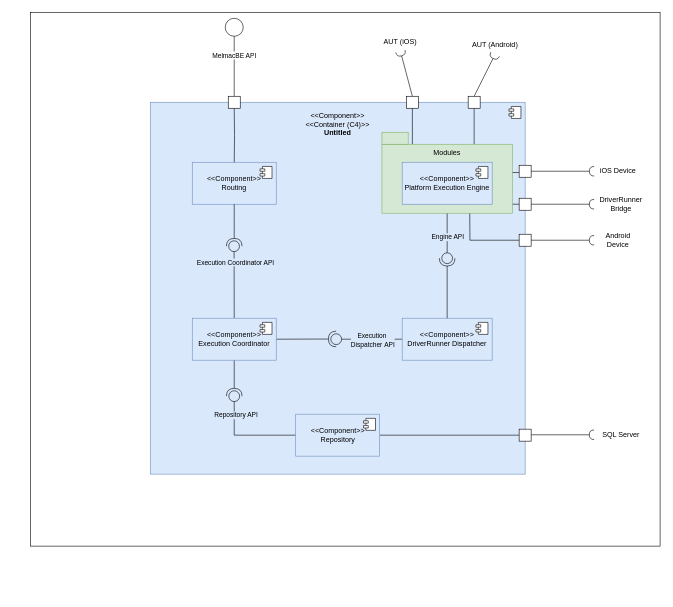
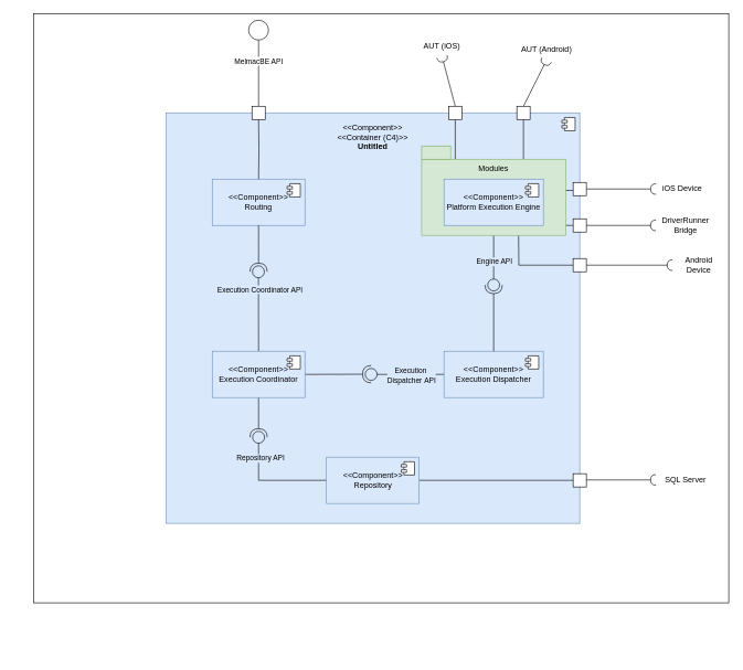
  <mxCell id="0" />
  <mxCell id="1" value="Untitled Layer" parent="0" />
  <mxCell id="2" value="" style="rounded=0;whiteSpace=wrap;html=1;" parent="1" vertex="1"><mxGeometry x="220" y="280" width="120" height="60" as="geometry" /></mxCell>
  <mxCell id="3" value="" style="rounded=0;whiteSpace=wrap;html=1;" parent="1" vertex="1"><mxGeometry x="220" y="280" width="120" height="60" as="geometry" /></mxCell>
  <mxCell id="4" value="" style="rounded=0;whiteSpace=wrap;html=1;" parent="1" vertex="1"><mxGeometry x="220" y="280" width="120" height="60" as="geometry" /></mxCell>
  <mxCell id="5" value="" style="rounded=0;whiteSpace=wrap;html=1;" parent="1" vertex="1"><mxGeometry x="50" y="20" width="1050" height="890" as="geometry" /></mxCell>
  <mxCell id="6" value="" style="swimlane;startSize=0;" parent="1" vertex="1"><mxGeometry x="410" y="360" width="200" height="200" as="geometry" /></mxCell>
  <mxCell id="7" value="" style="rounded=0;whiteSpace=wrap;html=1;" vertex="1" parent="1"><mxGeometry x="610" y="380" width="120" height="60" as="geometry" /></mxCell>
  <mxCell id="8" parent="0" />
  <mxCell id="9" value="&lt;font style=&quot;color: rgb(0, 0, 0);&quot;&gt;&amp;lt;&amp;lt;Component&amp;gt;&amp;gt;&lt;/font&gt;&lt;div&gt;&lt;span&gt;&amp;lt;&amp;lt;Container (C4)&amp;gt;&amp;gt;&lt;/span&gt;&lt;/div&gt;&lt;div&gt;&lt;b&gt;&lt;font style=&quot;color: rgb(0, 0, 0);&quot;&gt;Untitled&lt;/font&gt;&lt;/b&gt;&lt;/div&gt;&lt;div&gt;&lt;span&gt;&lt;br&gt;&lt;/span&gt;&lt;/div&gt;&lt;div&gt;&lt;span&gt;&lt;br&gt;&lt;/span&gt;&lt;/div&gt;&lt;div&gt;&lt;span&gt;&lt;br&gt;&lt;/span&gt;&lt;/div&gt;&lt;div&gt;&lt;span&gt;&lt;br&gt;&lt;/span&gt;&lt;/div&gt;&lt;div&gt;&lt;span&gt;&lt;br&gt;&lt;/span&gt;&lt;/div&gt;&lt;div&gt;&lt;span&gt;&lt;br&gt;&lt;/span&gt;&lt;/div&gt;&lt;div&gt;&lt;span&gt;&lt;br&gt;&lt;/span&gt;&lt;/div&gt;&lt;div&gt;&lt;span&gt;&lt;br&gt;&lt;/span&gt;&lt;/div&gt;&lt;div&gt;&lt;span&gt;&lt;br&gt;&lt;/span&gt;&lt;/div&gt;&lt;div&gt;&lt;span&gt;&lt;br&gt;&lt;/span&gt;&lt;/div&gt;&lt;div&gt;&lt;span&gt;&lt;br&gt;&lt;/span&gt;&lt;/div&gt;&lt;div&gt;&lt;span&gt;&lt;br&gt;&lt;/span&gt;&lt;/div&gt;&lt;div&gt;&lt;span&gt;&lt;br&gt;&lt;/span&gt;&lt;/div&gt;&lt;div&gt;&lt;span&gt;&lt;br&gt;&lt;/span&gt;&lt;/div&gt;&lt;div&gt;&lt;span&gt;&lt;br&gt;&lt;/span&gt;&lt;/div&gt;&lt;div&gt;&lt;span&gt;&lt;br&gt;&lt;/span&gt;&lt;/div&gt;&lt;div&gt;&lt;span&gt;&lt;br&gt;&lt;/span&gt;&lt;/div&gt;&lt;div&gt;&lt;span&gt;&lt;br&gt;&lt;/span&gt;&lt;/div&gt;&lt;div&gt;&lt;span&gt;&lt;br&gt;&lt;/span&gt;&lt;/div&gt;&lt;div&gt;&lt;span&gt;&lt;br&gt;&lt;/span&gt;&lt;/div&gt;&lt;div&gt;&lt;span&gt;&lt;br&gt;&lt;/span&gt;&lt;/div&gt;&lt;div&gt;&lt;span&gt;&lt;br&gt;&lt;/span&gt;&lt;/div&gt;&lt;div&gt;&lt;span&gt;&lt;br&gt;&lt;/span&gt;&lt;/div&gt;&lt;div&gt;&lt;span&gt;&lt;br&gt;&lt;/span&gt;&lt;/div&gt;&lt;div&gt;&lt;span&gt;&lt;br&gt;&lt;/span&gt;&lt;/div&gt;&lt;div&gt;&lt;span&gt;&lt;br&gt;&lt;/span&gt;&lt;/div&gt;&lt;div&gt;&lt;span&gt;&lt;br&gt;&lt;/span&gt;&lt;/div&gt;&lt;div&gt;&lt;span&gt;&lt;br&gt;&lt;/span&gt;&lt;/div&gt;&lt;div&gt;&lt;span&gt;&lt;br&gt;&lt;/span&gt;&lt;/div&gt;&lt;div&gt;&lt;span&gt;&lt;br&gt;&lt;/span&gt;&lt;/div&gt;&lt;div&gt;&lt;span&gt;&lt;br&gt;&lt;/span&gt;&lt;/div&gt;&lt;div&gt;&lt;span&gt;&lt;br&gt;&lt;/span&gt;&lt;/div&gt;&lt;div&gt;&lt;span&gt;&lt;br&gt;&lt;/span&gt;&lt;/div&gt;&lt;div&gt;&lt;span&gt;&lt;br&gt;&lt;/span&gt;&lt;/div&gt;&lt;div&gt;&lt;span&gt;&lt;br&gt;&lt;/span&gt;&lt;/div&gt;&lt;div&gt;&lt;span&gt;&lt;br&gt;&lt;/span&gt;&lt;/div&gt;&lt;div&gt;&lt;span&gt;&lt;br&gt;&lt;/span&gt;&lt;/div&gt;&lt;div&gt;&lt;br&gt;&lt;/div&gt;" style="html=1;dropTarget=0;whiteSpace=wrap;fillColor=#dae8fc;strokeColor=#6c8ebf;labelBackgroundColor=light-dark(#dae8fc, #ededed);" parent="8" vertex="1"><mxGeometry x="250" y="170" width="625" height="620" as="geometry" /></mxCell>
  <mxCell id="10" value="" style="shape=module;jettyWidth=8;jettyHeight=4;" parent="9" vertex="1"><mxGeometry x="1" width="20" height="20" relative="1" as="geometry"><mxPoint x="-27" y="7" as="offset" /></mxGeometry></mxCell>
  <mxCell id="11" value="&amp;lt;&amp;lt;Component&amp;gt;&amp;gt;&lt;div&gt;Routing&lt;/div&gt;" style="html=1;dropTarget=0;whiteSpace=wrap;fillColor=#dae8fc;strokeColor=#6c8ebf;" parent="8" vertex="1"><mxGeometry x="320" y="270" width="140" height="70" as="geometry" /></mxCell>
  <mxCell id="12" value="" style="shape=module;jettyWidth=8;jettyHeight=4;" parent="11" vertex="1"><mxGeometry x="1" width="20" height="20" relative="1" as="geometry"><mxPoint x="-27" y="7" as="offset" /></mxGeometry></mxCell>
  <mxCell id="13" style="edgeStyle=none;html=1;exitX=0.5;exitY=0;exitDx=0;exitDy=0;endArrow=oval;endFill=0;endSize=18;" parent="8" source="17" edge="1"><mxGeometry relative="1" as="geometry"><mxPoint x="389.765" y="410" as="targetPoint" /></mxGeometry></mxCell>
  <mxCell id="14" value="Execution Coordinator API" style="edgeLabel;html=1;align=center;verticalAlign=middle;resizable=0;points=[];labelBackgroundColor=light-dark(#dae8fc, #ededed);" vertex="1" connectable="0" parent="13"><mxGeometry x="0.55" y="-2" relative="1" as="geometry"><mxPoint as="offset" /></mxGeometry></mxCell>
  <mxCell id="15" style="edgeStyle=none;html=1;exitX=1;exitY=0.5;exitDx=0;exitDy=0;endArrow=halfCircle;endFill=0;strokeWidth=1;endSize=11;" parent="8" source="17" edge="1"><mxGeometry relative="1" as="geometry"><mxPoint x="560" y="564.696" as="targetPoint" /></mxGeometry></mxCell>
  <mxCell id="16" style="edgeStyle=none;html=1;exitX=0.5;exitY=1;exitDx=0;exitDy=0;endArrow=halfCircle;endFill=0;endSize=11;" parent="8" source="17" edge="1"><mxGeometry relative="1" as="geometry"><mxPoint x="390" y="660" as="targetPoint" /></mxGeometry></mxCell>
  <mxCell id="17" value="&amp;lt;&amp;lt;Component&amp;gt;&amp;gt;&lt;div&gt;Execution Coordinator&lt;/div&gt;" style="html=1;dropTarget=0;whiteSpace=wrap;fillColor=#dae8fc;strokeColor=#6c8ebf;" parent="8" vertex="1"><mxGeometry x="320" y="530" width="140" height="70" as="geometry" /></mxCell>
  <mxCell id="18" value="" style="shape=module;jettyWidth=8;jettyHeight=4;" parent="17" vertex="1"><mxGeometry x="1" width="20" height="20" relative="1" as="geometry"><mxPoint x="-27" y="7" as="offset" /></mxGeometry></mxCell>
  <mxCell id="19" value="" style="ellipse;whiteSpace=wrap;html=1;align=center;aspect=fixed;fillColor=none;strokeColor=none;resizable=0;perimeter=centerPerimeter;rotatable=0;allowArrows=0;points=[];outlineConnect=1;" parent="8" vertex="1"><mxGeometry x="20" y="420" width="10" height="10" as="geometry" /></mxCell>
  <mxCell id="20" style="edgeStyle=orthogonalEdgeStyle;rounded=0;orthogonalLoop=1;jettySize=auto;html=1;entryX=1;entryY=0.5;entryDx=0;entryDy=0;entryPerimeter=0;endArrow=halfCircle;endFill=0;endSize=11;" parent="8" source="11" edge="1"><mxGeometry relative="1" as="geometry"><mxPoint x="390" y="410" as="targetPoint" /></mxGeometry></mxCell>
  <mxCell id="21" value="" style="ellipse;whiteSpace=wrap;html=1;align=center;aspect=fixed;fillColor=none;strokeColor=none;resizable=0;perimeter=centerPerimeter;rotatable=0;allowArrows=0;points=[];outlineConnect=1;" parent="8" vertex="1"><mxGeometry x="230" y="980" width="10" height="10" as="geometry" /></mxCell>
  <mxCell id="22" style="edgeStyle=orthogonalEdgeStyle;rounded=0;orthogonalLoop=1;jettySize=auto;html=1;endArrow=none;endFill=0;entryX=0.5;entryY=0;entryDx=0;entryDy=0;" parent="8" source="24" edge="1"><mxGeometry relative="1" as="geometry"><Array as="points" /><mxPoint x="390" y="160" as="targetPoint" /></mxGeometry></mxCell>
  <mxCell id="23" value="MelmacBE API" style="edgeLabel;html=1;align=center;verticalAlign=middle;resizable=0;points=[];" parent="22" vertex="1" connectable="0"><mxGeometry x="-0.802" y="-1" relative="1" as="geometry"><mxPoint y="21" as="offset" /></mxGeometry></mxCell>
  <mxCell id="24" value="" style="ellipse;whiteSpace=wrap;html=1;aspect=fixed;" parent="8" vertex="1"><mxGeometry x="375" y="30" width="30" height="30" as="geometry" /></mxCell>
  <mxCell id="25" style="edgeStyle=orthogonalEdgeStyle;rounded=0;orthogonalLoop=1;jettySize=auto;html=1;entryX=0.5;entryY=0;entryDx=0;entryDy=0;endArrow=none;endFill=0;exitX=0.5;exitY=1;exitDx=0;exitDy=0;" parent="8" target="11" edge="1"><mxGeometry relative="1" as="geometry"><mxPoint x="390" y="180" as="sourcePoint" /></mxGeometry></mxCell>
  <mxCell id="26" style="edgeStyle=none;html=1;exitX=0;exitY=0.5;exitDx=0;exitDy=0;endArrow=oval;endFill=0;endSize=18;" parent="8" source="28" edge="1"><mxGeometry relative="1" as="geometry"><mxPoint x="560" y="565" as="targetPoint" /></mxGeometry></mxCell>
  <mxCell id="27" value="Execution&amp;nbsp;&lt;div&gt;Dispatcher&amp;nbsp;&lt;span style=&quot;&quot;&gt;API&lt;/span&gt;&lt;/div&gt;" style="edgeLabel;html=1;align=center;verticalAlign=middle;resizable=0;points=[];labelBackgroundColor=light-dark(#dae8fc, #ededed);" vertex="1" connectable="0" parent="26"><mxGeometry x="0.436" y="1" relative="1" as="geometry"><mxPoint x="29" as="offset" /></mxGeometry></mxCell>
- <mxCell id="28" value="&amp;lt;&amp;lt;Component&amp;gt;&amp;gt;&lt;div&gt;DriverRunner Dispatcher&lt;/div&gt;" style="html=1;dropTarget=0;whiteSpace=wrap;fillColor=#dae8fc;strokeColor=#6c8ebf;" parent="8" vertex="1"><mxGeometry x="670" y="530" width="150" height="70" as="geometry" /></mxCell>
+ <mxCell id="28" value="&amp;lt;&amp;lt;Component&amp;gt;&amp;gt;&lt;div&gt;Execution Dispatcher&lt;/div&gt;" style="html=1;dropTarget=0;whiteSpace=wrap;fillColor=#dae8fc;strokeColor=#6c8ebf;" parent="8" vertex="1"><mxGeometry x="670" y="530" width="150" height="70" as="geometry" /></mxCell>
  <mxCell id="29" value="" style="shape=module;jettyWidth=8;jettyHeight=4;" parent="28" vertex="1"><mxGeometry x="1" width="20" height="20" relative="1" as="geometry"><mxPoint x="-27" y="7" as="offset" /></mxGeometry></mxCell>
  <mxCell id="30" style="edgeStyle=none;html=1;exitX=0.5;exitY=1;exitDx=0;exitDy=0;endArrow=oval;endFill=0;endSize=18;" parent="8" source="63" edge="1"><mxGeometry relative="1" as="geometry"><mxPoint x="745" y="430" as="targetPoint" /></mxGeometry></mxCell>
  <mxCell id="31" value="Engine API" style="edgeLabel;html=1;align=center;verticalAlign=middle;resizable=0;points=[];labelBackgroundColor=light-dark(#dae8fc, #ededed);" vertex="1" connectable="0" parent="30"><mxGeometry x="0.2" relative="1" as="geometry"><mxPoint as="offset" /></mxGeometry></mxCell>
  <mxCell id="32" style="edgeStyle=none;html=1;exitX=0.75;exitY=1;exitDx=0;exitDy=0;entryX=0;entryY=0.5;entryDx=0;entryDy=0;rounded=0;curved=0;endArrow=none;endFill=0;" parent="8" source="63" target="45" edge="1"><mxGeometry relative="1" as="geometry"><Array as="points"><mxPoint x="783" y="400" /></Array></mxGeometry></mxCell>
  <mxCell id="33" style="edgeStyle=none;html=1;exitX=0.335;exitY=0;exitDx=0;exitDy=0;entryX=0.5;entryY=1;entryDx=0;entryDy=0;rounded=0;curved=0;endArrow=none;endFill=0;jumpSize=7;exitPerimeter=0;" parent="8" source="63" target="39" edge="1"><mxGeometry relative="1" as="geometry"><Array as="points"><mxPoint x="720" y="260" /><mxPoint x="687" y="260" /><mxPoint x="687" y="250" /></Array></mxGeometry></mxCell>
  <mxCell id="34" style="edgeStyle=none;html=1;exitX=0.735;exitY=0.008;exitDx=0;exitDy=0;entryX=0.5;entryY=1;entryDx=0;entryDy=0;rounded=0;curved=0;exitPerimeter=0;endArrow=none;endFill=0;" parent="8" source="63" target="41" edge="1"><mxGeometry relative="1" as="geometry"><Array as="points"><mxPoint x="780" y="250" /><mxPoint x="790" y="250" /></Array></mxGeometry></mxCell>
  <mxCell id="35" style="edgeStyle=none;html=1;exitX=0.999;exitY=0.857;exitDx=0;exitDy=0;entryX=0;entryY=0.5;entryDx=0;entryDy=0;rounded=0;curved=0;exitPerimeter=0;endArrow=none;endFill=0;" parent="8" source="63" target="52" edge="1"><mxGeometry relative="1" as="geometry"><Array as="points"><mxPoint x="830" y="330" /><mxPoint x="830" y="340" /><mxPoint x="840" y="340" /></Array></mxGeometry></mxCell>
  <mxCell id="36" style="edgeStyle=none;html=1;exitX=0.5;exitY=0;exitDx=0;exitDy=0;endArrow=halfCircle;endFill=0;endSize=11;" parent="8" source="28" edge="1"><mxGeometry relative="1" as="geometry"><mxPoint x="745" y="430" as="targetPoint" /></mxGeometry></mxCell>
  <mxCell id="37" value="" style="rounded=0;whiteSpace=wrap;html=1;" parent="8" vertex="1"><mxGeometry x="380" y="160" width="20" height="20" as="geometry" /></mxCell>
  <mxCell id="38" style="edgeStyle=none;html=1;exitX=0.5;exitY=0;exitDx=0;exitDy=0;entryX=0.5;entryY=1;entryDx=0;entryDy=0;endArrow=halfCircle;endFill=0;" parent="8" source="39" target="47" edge="1"><mxGeometry relative="1" as="geometry" /></mxCell>
  <mxCell id="39" value="" style="rounded=0;whiteSpace=wrap;html=1;" parent="8" vertex="1"><mxGeometry x="677" y="160" width="20" height="20" as="geometry" /></mxCell>
  <mxCell id="40" style="edgeStyle=none;html=1;exitX=0.5;exitY=0;exitDx=0;exitDy=0;entryX=0.5;entryY=1;entryDx=0;entryDy=0;endArrow=halfCircle;endFill=0;" parent="8" source="41" target="48" edge="1"><mxGeometry relative="1" as="geometry" /></mxCell>
  <mxCell id="41" value="" style="rounded=0;whiteSpace=wrap;html=1;" parent="8" vertex="1"><mxGeometry x="780" y="160" width="20" height="20" as="geometry" /></mxCell>
  <mxCell id="42" style="edgeStyle=none;html=1;exitX=1;exitY=0.5;exitDx=0;exitDy=0;entryX=0;entryY=0.5;entryDx=0;entryDy=0;endArrow=halfCircle;endFill=0;" parent="8" source="43" target="49" edge="1"><mxGeometry relative="1" as="geometry" /></mxCell>
  <mxCell id="43" value="" style="rounded=0;whiteSpace=wrap;html=1;" parent="8" vertex="1"><mxGeometry x="865" y="275" width="20" height="20" as="geometry" /></mxCell>
  <mxCell id="44" style="edgeStyle=none;html=1;exitX=1;exitY=0.5;exitDx=0;exitDy=0;entryX=0;entryY=0.5;entryDx=0;entryDy=0;endArrow=halfCircle;endFill=0;" parent="8" source="45" target="50" edge="1"><mxGeometry relative="1" as="geometry" /></mxCell>
  <mxCell id="45" value="" style="rounded=0;whiteSpace=wrap;html=1;" parent="8" vertex="1"><mxGeometry x="865" y="390" width="20" height="20" as="geometry" /></mxCell>
  <mxCell id="46" style="edgeStyle=none;html=1;exitX=1;exitY=0.25;exitDx=0;exitDy=0;entryX=-0.003;entryY=0.603;entryDx=0;entryDy=0;entryPerimeter=0;endArrow=none;endFill=0;" parent="8" source="63" target="43" edge="1"><mxGeometry relative="1" as="geometry" /></mxCell>
  <mxCell id="47" value="AUT (iOS)" style="text;html=1;align=center;verticalAlign=middle;whiteSpace=wrap;rounded=0;" parent="8" vertex="1"><mxGeometry x="627" y="55" width="80" height="30" as="geometry" /></mxCell>
  <mxCell id="48" value="AUT (Android)" style="text;html=1;align=center;verticalAlign=middle;whiteSpace=wrap;rounded=0;" parent="8" vertex="1"><mxGeometry x="785" y="60" width="80" height="30" as="geometry" /></mxCell>
  <mxCell id="49" value="iOS Device" style="text;html=1;align=center;verticalAlign=middle;whiteSpace=wrap;rounded=0;" parent="8" vertex="1"><mxGeometry x="990" y="270" width="80" height="30" as="geometry" /></mxCell>
- <mxCell id="50" value="Android Device" style="text;html=1;align=center;verticalAlign=middle;whiteSpace=wrap;rounded=0;" parent="8" vertex="1"><mxGeometry x="990" y="385" width="80" height="30" as="geometry" /></mxCell>
+ <mxCell id="50" value="Android Device" style="text;html=1;align=center;verticalAlign=middle;whiteSpace=wrap;rounded=0;" parent="8" vertex="1"><mxGeometry x="1015" y="385" width="80" height="30" as="geometry" /></mxCell>
  <mxCell id="51" style="edgeStyle=none;html=1;exitX=1;exitY=0.5;exitDx=0;exitDy=0;entryX=0;entryY=0.5;entryDx=0;entryDy=0;endArrow=halfCircle;endFill=0;" parent="8" source="52" target="53" edge="1"><mxGeometry relative="1" as="geometry" /></mxCell>
  <mxCell id="52" value="" style="rounded=0;whiteSpace=wrap;html=1;" parent="8" vertex="1"><mxGeometry x="865" y="330" width="20" height="20" as="geometry" /></mxCell>
  <mxCell id="53" value="DriverRunner Bridge" style="text;html=1;align=center;verticalAlign=middle;whiteSpace=wrap;rounded=0;" parent="8" vertex="1"><mxGeometry x="990" y="325" width="90" height="30" as="geometry" /></mxCell>
  <mxCell id="54" style="edgeStyle=none;html=1;exitX=0;exitY=0.5;exitDx=0;exitDy=0;endArrow=oval;endFill=0;endSize=18;rounded=0;curved=0;" parent="8" source="58" edge="1"><mxGeometry relative="1" as="geometry"><mxPoint x="390" y="660" as="targetPoint" /><Array as="points"><mxPoint x="390" y="725" /></Array></mxGeometry></mxCell>
  <mxCell id="55" value="Repository API" style="edgeLabel;html=1;align=center;verticalAlign=middle;resizable=0;points=[];labelBackgroundColor=light-dark(#dae8fc, #ededed);" vertex="1" connectable="0" parent="54"><mxGeometry x="0.618" y="-2" relative="1" as="geometry"><mxPoint as="offset" /></mxGeometry></mxCell>
  <mxCell id="56" value="" style="edgeStyle=none;html=1;entryX=0;entryY=0.5;entryDx=0;entryDy=0;endArrow=none;endFill=0;" parent="8" source="58" target="60" edge="1"><mxGeometry relative="1" as="geometry"><mxPoint x="742.5" y="725" as="targetPoint" /></mxGeometry></mxCell>
  <mxCell id="57" value="Modules&lt;div&gt;&lt;br&gt;&lt;/div&gt;&lt;div&gt;&lt;br&gt;&lt;/div&gt;&lt;div&gt;&lt;br&gt;&lt;/div&gt;&lt;div&gt;&lt;br&gt;&lt;/div&gt;&lt;div&gt;&lt;br&gt;&lt;/div&gt;&lt;div&gt;&lt;br&gt;&lt;/div&gt;" style="rounded=0;whiteSpace=wrap;html=1;fillColor=#d5e8d4;strokeColor=#82b366;" vertex="1" parent="8"><mxGeometry x="636.25" y="240" width="217.5" height="115" as="geometry" /></mxCell>
  <mxCell id="58" value="&amp;lt;&amp;lt;Component&amp;gt;&amp;gt;&lt;div&gt;Repository&lt;/div&gt;" style="html=1;dropTarget=0;whiteSpace=wrap;fillColor=#dae8fc;strokeColor=#6c8ebf;" parent="8" vertex="1"><mxGeometry x="492.5" y="690" width="140" height="70" as="geometry" /></mxCell>
  <mxCell id="59" value="" style="shape=module;jettyWidth=8;jettyHeight=4;" parent="58" vertex="1"><mxGeometry x="1" width="20" height="20" relative="1" as="geometry"><mxPoint x="-27" y="7" as="offset" /></mxGeometry></mxCell>
  <mxCell id="60" value="" style="rounded=0;whiteSpace=wrap;html=1;" parent="8" vertex="1"><mxGeometry x="865" y="715" width="20" height="20" as="geometry" /></mxCell>
  <mxCell id="61" style="edgeStyle=none;html=1;exitX=1;exitY=0.5;exitDx=0;exitDy=0;entryX=0;entryY=0.5;entryDx=0;entryDy=0;endArrow=halfCircle;endFill=0;" parent="8" edge="1"><mxGeometry relative="1" as="geometry"><mxPoint x="885" y="724.38" as="sourcePoint" /><mxPoint x="990" y="724.38" as="targetPoint" /></mxGeometry></mxCell>
  <mxCell id="62" value="SQL Server" style="text;html=1;align=center;verticalAlign=middle;whiteSpace=wrap;rounded=0;" parent="8" vertex="1"><mxGeometry x="995" y="710" width="80" height="30" as="geometry" /></mxCell>
  <mxCell id="63" value="&amp;lt;&amp;lt;Component&amp;gt;&amp;gt;&lt;div&gt;Platform Execution Engine&lt;/div&gt;" style="html=1;dropTarget=0;whiteSpace=wrap;fillColor=#dae8fc;strokeColor=#6c8ebf;" parent="8" vertex="1"><mxGeometry x="670" y="270" width="150" height="70" as="geometry" /></mxCell>
  <mxCell id="64" value="" style="shape=module;jettyWidth=8;jettyHeight=4;" parent="63" vertex="1"><mxGeometry x="1" width="20" height="20" relative="1" as="geometry"><mxPoint x="-27" y="7" as="offset" /></mxGeometry></mxCell>
  <mxCell id="65" value="" style="rounded=0;whiteSpace=wrap;html=1;fillColor=#d5e8d4;strokeColor=#82b366;" vertex="1" parent="8"><mxGeometry x="636.25" y="220" width="43.75" height="20" as="geometry" /></mxCell>
